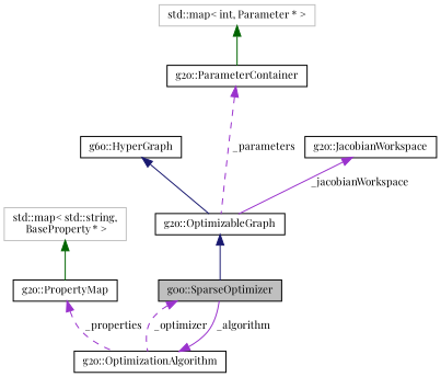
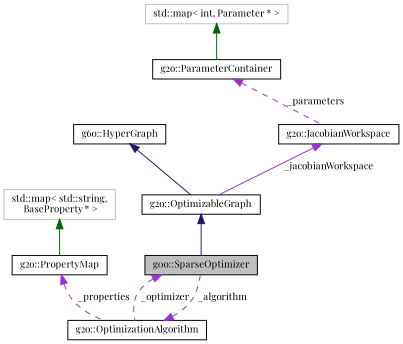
  digraph {
    fontname="Playfair Display"
    node [color=black fillcolor=white fontname="Playfair Display" fontsize=10 shape=record style=filled]
    edge [color=darkorchid3 dir=back fontname="Playfair Display" fontsize=10 labelfontname=Helvetica labelfontsize=10 style=solid]
    n1 [fillcolor=grey75 fontcolor=black height=0.2 label="g0o::SparseOptimizer" width=0.4]
    n2 [height=0.2 label="g2o::OptimizationAlgorithm" width=0.4]
    n3 [height=0.2 label="g2o::OptimizableGraph" width=0.4]
    n4 [height=0.2 label="g6o::HyperGraph" width=0.4]
    n5 [height=0.2 label="g2o::JacobianWorkspace" width=0.4]
    n6 [height=0.2 label="g2o::ParameterContainer" width=0.4]
    n7 [color=grey75 height=0.2 label="std::map\< int, Parameter * \>" width=0.4]
    n8 [height=0.2 label="g2o::PropertyMap" width=0.4]
    n9 [color=grey75 height=0.2 label="std::map\< std::string,\l BaseProperty * \>" width=0.4]
    n1 -> n2 [label=" _optimizer" style=dashed]
-   n2 -> n1 [label=" _algorithm"]
+   n2 -> n1 [label=" _algorithm" style=dashed]
    n3 -> n1 [color=midnightblue]
    n4 -> n3 [color=midnightblue]
    n5 -> n3 [label=" _jacobianWorkspace"]
-   n6 -> n3 [label=" _parameters" style=dashed]
+   n6 -> n5 [label=" _parameters" style=dashed]
    n7 -> n6 [color=darkgreen]
    n8 -> n2 [label=" _properties" style=dashed]
    n9 -> n8 [color=darkgreen]
  }
